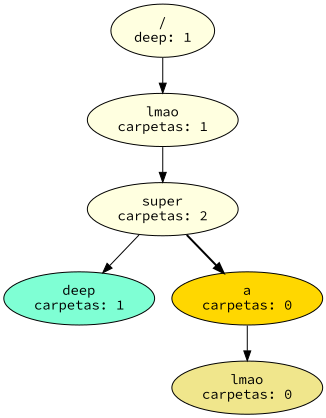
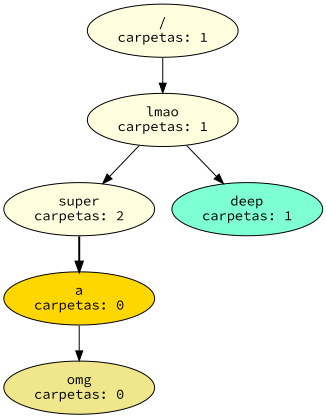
  digraph {
    fontname="Source Code Pro"
    node [fillcolor=lightyellow fontname="Source Code Pro" style=filled]
    edge [fontname="Source Code Pro" style=solid]
-   n1 [label="/\ndeep: 1"]
+   n1 [label="/\ncarpetas: 1"]
    n2 [label="lmao\ncarpetas: 1"]
    n3 [label="super\ncarpetas: 2"]
    n4 [fillcolor=aquamarine label="deep\ncarpetas: 1"]
    n5 [fillcolor=gold label="a\ncarpetas: 0"]
-   n6 [fillcolor=khaki label="lmao\ncarpetas: 0"]
+   n6 [fillcolor=khaki label="omg\ncarpetas: 0"]
    n1 -> n2
    n2 -> n3
-   n3 -> n4
+   n2 -> n4
    n3 -> n5 [style=bold]
    n5 -> n6
  }
